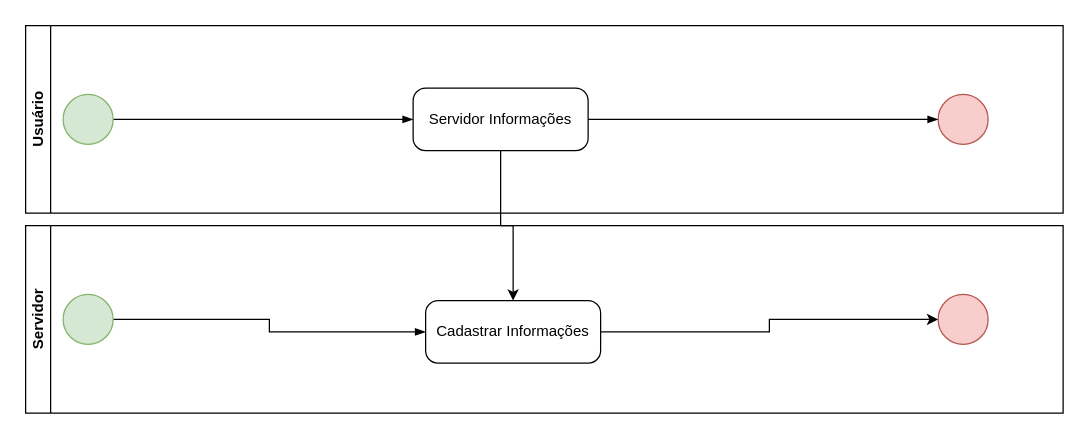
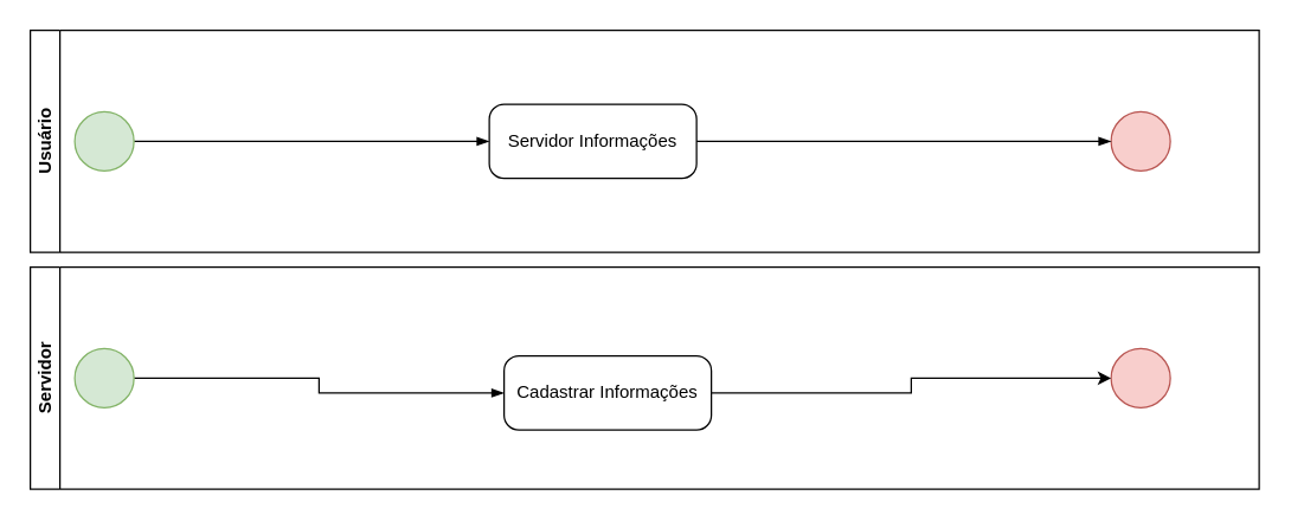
  <mxCell id="0" />
  <mxCell id="1" parent="0" />
  <mxCell id="2" value="Usuário" style="swimlane;startSize=20;horizontal=0;html=1;whiteSpace=wrap;" parent="1" vertex="1"><mxGeometry x="20" y="20" width="830" height="150" as="geometry"><mxRectangle x="10" y="10" width="40" height="80" as="alternateBounds" /></mxGeometry></mxCell>
  <mxCell id="3" value="" style="edgeStyle=elbowEdgeStyle;fontSize=12;html=1;endArrow=blockThin;endFill=1;rounded=0;entryX=0;entryY=0.5;entryDx=0;entryDy=0;entryPerimeter=0;" parent="2" target="5" edge="1"><mxGeometry width="160" relative="1" as="geometry"><mxPoint x="70" y="75" as="sourcePoint" /><mxPoint x="140" y="75" as="targetPoint" /></mxGeometry></mxCell>
  <mxCell id="4" value="" style="points=[[0.145,0.145,0],[0.5,0,0],[0.855,0.145,0],[1,0.5,0],[0.855,0.855,0],[0.5,1,0],[0.145,0.855,0],[0,0.5,0]];shape=mxgraph.bpmn.event;html=1;verticalLabelPosition=bottom;labelBackgroundColor=#ffffff;verticalAlign=top;align=center;perimeter=ellipsePerimeter;outlineConnect=0;aspect=fixed;outline=standard;symbol=general;fillColor=#d5e8d4;strokeColor=#82b366;" parent="2" vertex="1"><mxGeometry x="30" y="55" width="40" height="40" as="geometry" /></mxCell>
  <mxCell id="5" value="Servidor Informações" style="points=[[0.25,0,0],[0.5,0,0],[0.75,0,0],[1,0.25,0],[1,0.5,0],[1,0.75,0],[0.75,1,0],[0.5,1,0],[0.25,1,0],[0,0.75,0],[0,0.5,0],[0,0.25,0]];shape=mxgraph.bpmn.task;whiteSpace=wrap;rectStyle=rounded;size=10;html=1;container=1;expand=0;collapsible=0;taskMarker=abstract;" parent="2" vertex="1"><mxGeometry x="310" y="50" width="140" height="50" as="geometry" /></mxCell>
  <mxCell id="6" value="" style="points=[[0.145,0.145,0],[0.5,0,0],[0.855,0.145,0],[1,0.5,0],[0.855,0.855,0],[0.5,1,0],[0.145,0.855,0],[0,0.5,0]];shape=mxgraph.bpmn.event;html=1;verticalLabelPosition=bottom;labelBackgroundColor=#ffffff;verticalAlign=top;align=center;perimeter=ellipsePerimeter;outlineConnect=0;aspect=fixed;outline=standard;symbol=general;fillColor=#f8cecc;strokeColor=#b85450;" parent="2" vertex="1"><mxGeometry x="730" y="55" width="40" height="40" as="geometry" /></mxCell>
  <mxCell id="7" value="" style="edgeStyle=elbowEdgeStyle;fontSize=12;html=1;endArrow=blockThin;endFill=1;rounded=0;entryX=0;entryY=0.5;entryDx=0;entryDy=0;entryPerimeter=0;exitX=1;exitY=0.5;exitDx=0;exitDy=0;exitPerimeter=0;" edge="1" parent="2" source="5" target="6"><mxGeometry width="160" relative="1" as="geometry"><mxPoint x="490" y="80" as="sourcePoint" /><mxPoint x="390" y="74.5" as="targetPoint" /></mxGeometry></mxCell>
  <mxCell id="8" value="Servidor" style="swimlane;startSize=20;horizontal=0;html=1;whiteSpace=wrap;" vertex="1" parent="1"><mxGeometry x="20" y="180" width="830" height="150" as="geometry"><mxRectangle x="10" y="10" width="40" height="80" as="alternateBounds" /></mxGeometry></mxCell>
  <mxCell id="9" value="" style="edgeStyle=elbowEdgeStyle;fontSize=12;html=1;endArrow=blockThin;endFill=1;rounded=0;entryX=0;entryY=0.5;entryDx=0;entryDy=0;entryPerimeter=0;" edge="1" parent="8" target="11"><mxGeometry width="160" relative="1" as="geometry"><mxPoint x="70" y="75" as="sourcePoint" /><mxPoint x="140" y="75" as="targetPoint" /></mxGeometry></mxCell>
  <mxCell id="10" value="" style="points=[[0.145,0.145,0],[0.5,0,0],[0.855,0.145,0],[1,0.5,0],[0.855,0.855,0],[0.5,1,0],[0.145,0.855,0],[0,0.5,0]];shape=mxgraph.bpmn.event;html=1;verticalLabelPosition=bottom;labelBackgroundColor=#ffffff;verticalAlign=top;align=center;perimeter=ellipsePerimeter;outlineConnect=0;aspect=fixed;outline=standard;symbol=general;fillColor=#d5e8d4;strokeColor=#82b366;" vertex="1" parent="8"><mxGeometry x="30" y="55" width="40" height="40" as="geometry" /></mxCell>
  <mxCell id="11" value="Cadastrar Informações" style="points=[[0.25,0,0],[0.5,0,0],[0.75,0,0],[1,0.25,0],[1,0.5,0],[1,0.75,0],[0.75,1,0],[0.5,1,0],[0.25,1,0],[0,0.75,0],[0,0.5,0],[0,0.25,0]];shape=mxgraph.bpmn.task;whiteSpace=wrap;rectStyle=rounded;size=10;html=1;container=1;expand=0;collapsible=0;taskMarker=abstract;" vertex="1" parent="8"><mxGeometry x="320" y="60" width="140" height="50" as="geometry" /></mxCell>
  <mxCell id="12" value="" style="points=[[0.145,0.145,0],[0.5,0,0],[0.855,0.145,0],[1,0.5,0],[0.855,0.855,0],[0.5,1,0],[0.145,0.855,0],[0,0.5,0]];shape=mxgraph.bpmn.event;html=1;verticalLabelPosition=bottom;labelBackgroundColor=#ffffff;verticalAlign=top;align=center;perimeter=ellipsePerimeter;outlineConnect=0;aspect=fixed;outline=standard;symbol=general;fillColor=#f8cecc;strokeColor=#b85450;" vertex="1" parent="8"><mxGeometry x="730" y="55" width="40" height="40" as="geometry" /></mxCell>
  <mxCell id="13" style="edgeStyle=orthogonalEdgeStyle;rounded=0;orthogonalLoop=1;jettySize=auto;html=1;entryX=0;entryY=0.5;entryDx=0;entryDy=0;entryPerimeter=0;" edge="1" parent="8" source="11" target="12"><mxGeometry relative="1" as="geometry" /></mxCell>
- <mxCell id="14" style="edgeStyle=orthogonalEdgeStyle;rounded=0;orthogonalLoop=1;jettySize=auto;html=1;entryX=0.5;entryY=0;entryDx=0;entryDy=0;entryPerimeter=0;" edge="1" parent="1" source="5" target="11"><mxGeometry relative="1" as="geometry" /></mxCell>
